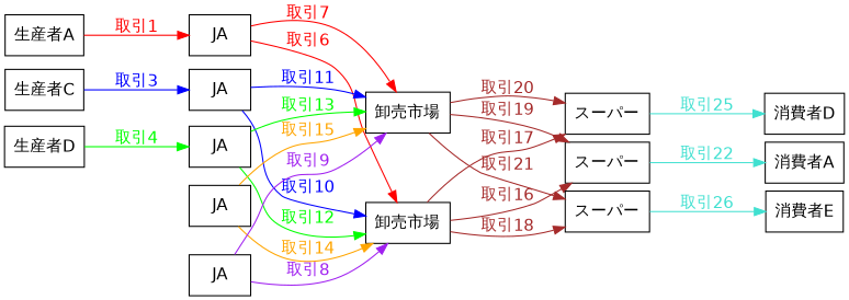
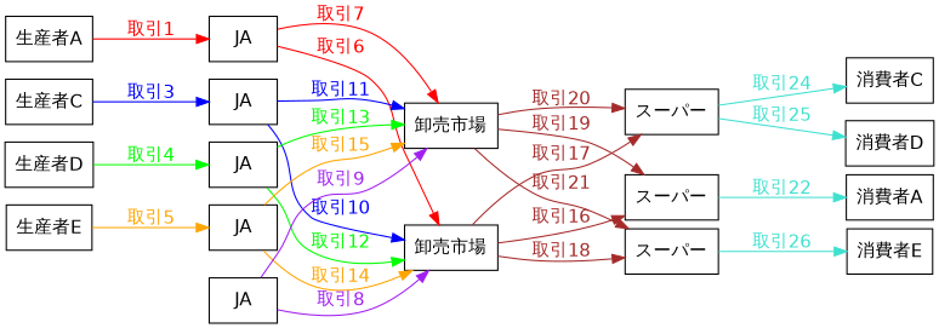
  digraph {
    nodesep=0.1
    rankdir=LR
    ranksep=0.75
    node [fontname=Helvetica shape=box]
    edge [color=brown fontcolor=brown fontname=Helvetica]
    n1 [label="生産者A"]
    n2 [label="生産者C"]
    n3 [label="生産者D"]
+   n4 [label="生産者E"]
    n5 [label="消費者A"]
+   n6 [label="消費者C"]
    n7 [label="消費者D"]
    n8 [label="消費者E"]
    n9 [label="卸売市場"]
    n10 [label="卸売市場"]
    n11 [label="スーパー"]
    n12 [label="スーパー"]
    n13 [label="スーパー"]
    n14 [label=JA]
    n15 [label=JA]
    n16 [label=JA]
    n17 [label=JA]
    n18 [label=JA]
    subgraph sub_1 {
      label="生産者"
      subgraph sub_2 {
        label="生産者"
        rank=same
        n1
        n2
        n3
+       n4
      }
    }
    subgraph sub_3 {
      label="消費者"
      subgraph sub_4 {
        label="消費者"
        rank=same
        n5
+       n6
        n7
        n8
      }
    }
    subgraph sub_5 {
      subgraph sub_6 {
        rank=same
        n9
        n10
      }
    }
    subgraph sub_7 {
      subgraph sub_8 {
        rank=same
        n11
        n12
        n13
      }
    }
    n1 -> n14 [color=red fontcolor=red label="取引1"]
    n2 -> n3 [style=invis color="" fontcolor="" fontname=""]
    n2 -> n15 [color=blue fontcolor=blue label="取引3"]
+   n3 -> n4 [style=invis color="" fontcolor="" fontname=""]
    n3 -> n16 [color=green fontcolor=green label="取引4"]
+   n4 -> n17 [color=orange fontcolor=orange label="取引5"]
+   n6 -> n7 [style=invis color="" fontcolor="" fontname=""]
    n7 -> n8 [style=invis color="" fontcolor="" fontname=""]
    n9 -> n11 [label="取引16"]
    n9 -> n12 [label="取引17"]
    n9 -> n13 [label="取引18"]
    n10 -> n11 [label="取引19"]
    n10 -> n12 [label="取引20"]
    n10 -> n13 [label="取引21"]
    n11 -> n5 [color=turquoise fontcolor=turquoise label="取引22"]
+   n12 -> n6 [color=turquoise fontcolor=turquoise label="取引24"]
    n12 -> n7 [color=turquoise fontcolor=turquoise label="取引25"]
    n13 -> n8 [color=turquoise fontcolor=turquoise label="取引26"]
    n14 -> n9 [color=red fontcolor=red label="取引6"]
    n14 -> n10 [color=red fontcolor=red label="取引7"]
    n15 -> n9 [color=blue fontcolor=blue label="取引10"]
    n15 -> n10 [color=blue fontcolor=blue label="取引11"]
    n16 -> n9 [color=green fontcolor=green label="取引12"]
    n16 -> n10 [color=green fontcolor=green label="取引13"]
    n17 -> n9 [color=orange fontcolor=orange label="取引14"]
    n17 -> n10 [color=orange fontcolor=orange label="取引15"]
    n18 -> n9 [color=purple fontcolor=purple label="取引8"]
    n18 -> n10 [color=purple fontcolor=purple label="取引9"]
  }
